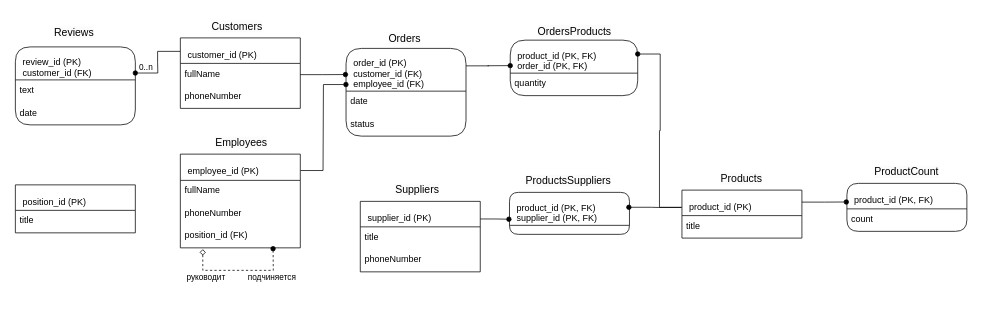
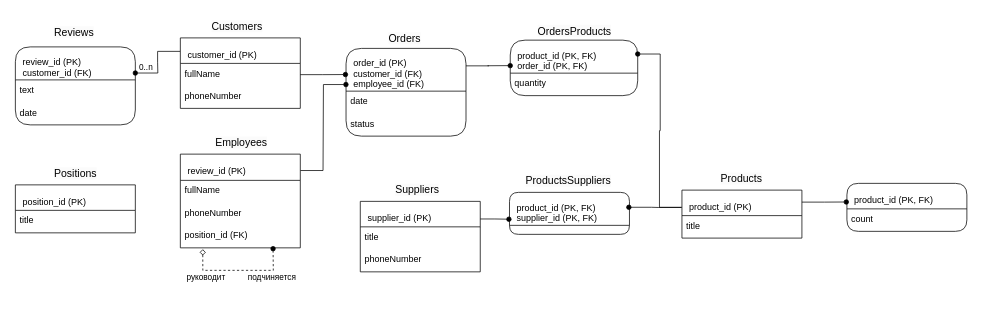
  <mxCell id="0" />
  <mxCell id="1" parent="0" />
  <mxCell id="2" value="product_id (PK)" style="swimlane;fontStyle=0;childLayout=stackLayout;horizontal=1;startSize=34;horizontalStack=0;resizeParent=1;resizeParentMax=0;resizeLast=0;collapsible=1;marginBottom=0;align=left;fontSize=12;rounded=0;spacingTop=10;spacingLeft=8;" parent="1" vertex="1"><mxGeometry x="909" y="253" width="160" height="64" as="geometry" /></mxCell>
  <mxCell id="3" value="title" style="text;strokeColor=none;fillColor=none;spacingLeft=4;spacingRight=4;overflow=hidden;rotatable=0;points=[[0,0.5],[1,0.5]];portConstraint=eastwest;fontSize=12;whiteSpace=wrap;html=1;" parent="2" vertex="1"><mxGeometry y="34" width="160" height="30" as="geometry" /></mxCell>
  <mxCell id="4" value="customer_id (PK)" style="swimlane;fontStyle=0;childLayout=stackLayout;horizontal=1;startSize=34;horizontalStack=0;resizeParent=1;resizeParentMax=0;resizeLast=0;collapsible=1;marginBottom=0;align=left;fontSize=12;rounded=0;spacingTop=10;spacingLeft=8;" parent="1" vertex="1"><mxGeometry x="240" y="50" width="160" height="94" as="geometry" /></mxCell>
  <mxCell id="5" value="fullName&amp;nbsp;" style="text;strokeColor=none;fillColor=none;spacingLeft=4;spacingRight=4;overflow=hidden;rotatable=0;points=[[0,0.5],[1,0.5]];portConstraint=eastwest;fontSize=12;whiteSpace=wrap;html=1;" parent="4" vertex="1"><mxGeometry y="34" width="160" height="30" as="geometry" /></mxCell>
  <mxCell id="6" value="phoneNumber" style="text;strokeColor=none;fillColor=none;spacingLeft=4;spacingRight=4;overflow=hidden;rotatable=0;points=[[0,0.5],[1,0.5]];portConstraint=eastwest;fontSize=12;whiteSpace=wrap;html=1;" parent="4" vertex="1"><mxGeometry y="64" width="160" height="30" as="geometry" /></mxCell>
  <mxCell id="7" value="supplier_id (PK)" style="swimlane;fontStyle=0;childLayout=stackLayout;horizontal=1;startSize=34;horizontalStack=0;resizeParent=1;resizeParentMax=0;resizeLast=0;collapsible=1;marginBottom=0;align=left;fontSize=12;spacingTop=10;spacingLeft=8;" parent="1" vertex="1"><mxGeometry x="480" y="268" width="160" height="94" as="geometry" /></mxCell>
  <mxCell id="8" value="title" style="text;strokeColor=none;fillColor=none;spacingLeft=4;spacingRight=4;overflow=hidden;rotatable=0;points=[[0,0.5],[1,0.5]];portConstraint=eastwest;fontSize=12;whiteSpace=wrap;html=1;" parent="7" vertex="1"><mxGeometry y="34" width="160" height="30" as="geometry" /></mxCell>
  <mxCell id="9" value="phoneNumber" style="text;strokeColor=none;fillColor=none;spacingLeft=4;spacingRight=4;overflow=hidden;rotatable=0;points=[[0,0.5],[1,0.5]];portConstraint=eastwest;fontSize=12;whiteSpace=wrap;html=1;" parent="7" vertex="1"><mxGeometry y="64" width="160" height="30" as="geometry" /></mxCell>
- <mxCell id="10" value="employee_id (PK)" style="swimlane;fontStyle=0;childLayout=stackLayout;horizontal=1;startSize=35;horizontalStack=0;resizeParent=1;resizeParentMax=0;resizeLast=0;collapsible=1;marginBottom=0;align=left;fontSize=12;spacingTop=10;spacingLeft=8;" parent="1" vertex="1"><mxGeometry x="240" y="205" width="160" height="125" as="geometry" /></mxCell>
+ <mxCell id="10" value="review_id (PK)" style="swimlane;fontStyle=0;childLayout=stackLayout;horizontal=1;startSize=35;horizontalStack=0;resizeParent=1;resizeParentMax=0;resizeLast=0;collapsible=1;marginBottom=0;align=left;fontSize=12;spacingTop=10;spacingLeft=8;" parent="1" vertex="1"><mxGeometry x="240" y="205" width="160" height="125" as="geometry" /></mxCell>
  <mxCell id="11" value="fullName" style="text;strokeColor=none;fillColor=none;spacingLeft=4;spacingRight=4;overflow=hidden;rotatable=0;points=[[0,0.5],[1,0.5]];portConstraint=eastwest;fontSize=12;whiteSpace=wrap;html=1;" parent="10" vertex="1"><mxGeometry y="35" width="160" height="30" as="geometry" /></mxCell>
  <mxCell id="12" value="phoneNumber" style="text;strokeColor=none;fillColor=none;spacingLeft=4;spacingRight=4;overflow=hidden;rotatable=0;points=[[0,0.5],[1,0.5]];portConstraint=eastwest;fontSize=12;whiteSpace=wrap;html=1;" parent="10" vertex="1"><mxGeometry y="65" width="160" height="30" as="geometry" /></mxCell>
  <mxCell id="13" value="position_id (FK)" style="text;strokeColor=none;fillColor=none;spacingLeft=4;spacingRight=4;overflow=hidden;rotatable=0;points=[[0,0.5],[1,0.5]];portConstraint=eastwest;fontSize=12;whiteSpace=wrap;html=1;" parent="10" vertex="1"><mxGeometry y="95" width="160" height="30" as="geometry" /></mxCell>
  <mxCell id="14" value="" style="endArrow=oval;html=1;rounded=0;exitX=0.187;exitY=1.059;exitDx=0;exitDy=0;exitPerimeter=0;entryX=0.773;entryY=1.036;entryDx=0;entryDy=0;entryPerimeter=0;startArrow=diamond;startFill=0;endFill=1;dashed=1;" parent="10" source="13" target="13" edge="1"><mxGeometry relative="1" as="geometry"><mxPoint x="32.32" y="176.92" as="sourcePoint" /><mxPoint x="127.36" y="175.54" as="targetPoint" /><Array as="points"><mxPoint x="30" y="155" /><mxPoint x="124" y="155" /></Array></mxGeometry></mxCell>
  <mxCell id="15" value="" style="resizable=0;html=1;whiteSpace=wrap;align=right;verticalAlign=bottom;" parent="14" connectable="0" vertex="1"><mxGeometry x="1" relative="1" as="geometry" /></mxCell>
  <mxCell id="16" value="руководит" style="edgeLabel;html=1;align=center;verticalAlign=middle;resizable=0;points=[];" parent="14" vertex="1" connectable="0"><mxGeometry x="0.243" y="2" relative="1" as="geometry"><mxPoint x="-62" y="11" as="offset" /></mxGeometry></mxCell>
  <mxCell id="17" value="position_id (PK)" style="swimlane;fontStyle=0;childLayout=stackLayout;horizontal=1;startSize=34;horizontalStack=0;resizeParent=1;resizeParentMax=0;resizeLast=0;collapsible=1;marginBottom=0;align=left;fontSize=12;rounded=0;spacingTop=10;spacingLeft=8;" parent="1" vertex="1"><mxGeometry x="20" y="246" width="160" height="64" as="geometry" /></mxCell>
  <mxCell id="18" value="title" style="text;strokeColor=none;fillColor=none;spacingLeft=4;spacingRight=4;overflow=hidden;rotatable=0;points=[[0,0.5],[1,0.5]];portConstraint=eastwest;fontSize=12;whiteSpace=wrap;html=1;" parent="17" vertex="1"><mxGeometry y="34" width="160" height="30" as="geometry" /></mxCell>
  <mxCell id="19" value="product_id (PK, FK)" style="swimlane;fontStyle=0;childLayout=stackLayout;horizontal=1;startSize=34;horizontalStack=0;resizeParent=1;resizeParentMax=0;resizeLast=0;collapsible=1;marginBottom=0;align=left;fontSize=12;rounded=1;spacingTop=10;spacingLeft=8;" parent="1" vertex="1"><mxGeometry x="1129" y="244" width="160" height="64" as="geometry" /></mxCell>
  <mxCell id="20" value="count" style="text;strokeColor=none;fillColor=none;spacingLeft=4;spacingRight=4;overflow=hidden;rotatable=0;points=[[0,0.5],[1,0.5]];portConstraint=eastwest;fontSize=12;whiteSpace=wrap;html=1;" parent="19" vertex="1"><mxGeometry y="34" width="160" height="30" as="geometry" /></mxCell>
  <mxCell id="21" value="product_id (PK, FK)&#10;supplier_id (PK, FK)" style="swimlane;fontStyle=0;childLayout=stackLayout;horizontal=1;startSize=44;horizontalStack=0;resizeParent=1;resizeParentMax=0;resizeLast=0;collapsible=1;marginBottom=0;align=left;fontSize=12;rounded=1;spacingTop=10;spacingLeft=8;" parent="1" vertex="1"><mxGeometry x="679" y="256" width="160" height="56" as="geometry" /></mxCell>
  <mxCell id="22" value="order_id (PK)&#10;customer_id (FK)&#10;employee_id (FK)" style="swimlane;fontStyle=0;childLayout=stackLayout;horizontal=1;startSize=57;horizontalStack=0;resizeParent=1;resizeParentMax=0;resizeLast=0;collapsible=1;marginBottom=0;align=left;fontSize=12;rounded=1;verticalAlign=middle;spacingLeft=8;spacingTop=10;strokeColor=default;arcSize=12;" parent="1" vertex="1"><mxGeometry x="461" y="64" width="160" height="117" as="geometry" /></mxCell>
  <mxCell id="23" value="date" style="text;strokeColor=none;fillColor=none;spacingLeft=4;spacingRight=4;overflow=hidden;rotatable=0;points=[[0,0.5],[1,0.5]];portConstraint=eastwest;fontSize=12;whiteSpace=wrap;html=1;" parent="22" vertex="1"><mxGeometry y="57" width="160" height="30" as="geometry" /></mxCell>
  <mxCell id="24" value="status" style="text;strokeColor=none;fillColor=none;spacingLeft=4;spacingRight=4;overflow=hidden;rotatable=0;points=[[0,0.5],[1,0.5]];portConstraint=eastwest;fontSize=12;whiteSpace=wrap;html=1;" parent="22" vertex="1"><mxGeometry y="87" width="160" height="30" as="geometry" /></mxCell>
  <mxCell id="25" value="product_id (PK, FK)&#10;order_id (PK, FK)" style="swimlane;fontStyle=0;childLayout=stackLayout;horizontal=1;startSize=44;horizontalStack=0;resizeParent=1;resizeParentMax=0;resizeLast=0;collapsible=1;marginBottom=0;align=left;fontSize=12;rounded=1;spacingLeft=8;spacingTop=10;" parent="1" vertex="1"><mxGeometry x="680" y="53" width="170" height="74" as="geometry" /></mxCell>
  <mxCell id="26" value="quantity" style="text;strokeColor=none;fillColor=none;spacingLeft=4;spacingRight=4;overflow=hidden;rotatable=0;points=[[0,0.5],[1,0.5]];portConstraint=eastwest;fontSize=12;whiteSpace=wrap;html=1;" parent="25" vertex="1"><mxGeometry y="44" width="170" height="30" as="geometry" /></mxCell>
  <mxCell id="27" value="review_id (PK)&#10;customer_id (FK)" style="swimlane;fontStyle=0;childLayout=stackLayout;horizontal=1;startSize=44;horizontalStack=0;resizeParent=1;resizeParentMax=0;resizeLast=0;collapsible=1;marginBottom=0;align=left;fontSize=12;rounded=1;spacingLeft=8;spacingTop=10;" parent="1" vertex="1"><mxGeometry x="20" y="62" width="160" height="104" as="geometry" /></mxCell>
  <mxCell id="28" value="text" style="text;strokeColor=none;fillColor=none;spacingLeft=4;spacingRight=4;overflow=hidden;rotatable=0;points=[[0,0.5],[1,0.5]];portConstraint=eastwest;fontSize=12;whiteSpace=wrap;html=1;" parent="27" vertex="1"><mxGeometry y="44" width="160" height="30" as="geometry" /></mxCell>
  <mxCell id="29" value="date" style="text;strokeColor=none;fillColor=none;spacingLeft=4;spacingRight=4;overflow=hidden;rotatable=0;points=[[0,0.5],[1,0.5]];portConstraint=eastwest;fontSize=12;whiteSpace=wrap;html=1;" parent="27" vertex="1"><mxGeometry y="74" width="160" height="30" as="geometry" /></mxCell>
  <mxCell id="30" value="" style="edgeStyle=entityRelationEdgeStyle;fontSize=12;html=1;endArrow=oval;startArrow=none;rounded=0;exitX=1;exitY=0.5;exitDx=0;exitDy=0;entryX=-0.005;entryY=0.298;entryDx=0;entryDy=0;endFill=1;entryPerimeter=0;startFill=0;" parent="1" source="5" target="22" edge="1"><mxGeometry width="100" height="100" relative="1" as="geometry"><mxPoint x="400" y="97" as="sourcePoint" /><mxPoint x="460" y="177" as="targetPoint" /></mxGeometry></mxCell>
  <mxCell id="31" value="" style="edgeStyle=entityRelationEdgeStyle;fontSize=12;html=1;endArrow=oval;startArrow=none;rounded=0;exitX=1.002;exitY=0.175;exitDx=0;exitDy=0;endFill=1;entryX=-0.001;entryY=0.412;entryDx=0;entryDy=0;entryPerimeter=0;exitPerimeter=0;startFill=0;" parent="1" source="10" target="22" edge="1"><mxGeometry width="100" height="100" relative="1" as="geometry"><mxPoint x="400" y="247" as="sourcePoint" /><mxPoint x="460" y="100" as="targetPoint" /><Array as="points"><mxPoint x="440" y="180" /><mxPoint x="440" y="179" /></Array></mxGeometry></mxCell>
  <mxCell id="32" value="" style="edgeStyle=orthogonalEdgeStyle;fontSize=12;html=1;endArrow=oval;startArrow=none;rounded=0;entryX=-0.005;entryY=0.388;entryDx=0;entryDy=0;exitX=1;exitY=0.25;exitDx=0;exitDy=0;entryPerimeter=0;startFill=0;endFill=1;" parent="1" source="2" target="19" edge="1"><mxGeometry width="100" height="100" relative="1" as="geometry"><mxPoint x="1079" y="297" as="sourcePoint" /><mxPoint x="1119" y="297" as="targetPoint" /></mxGeometry></mxCell>
  <mxCell id="33" value="" style="edgeStyle=orthogonalEdgeStyle;fontSize=12;html=1;endArrow=oval;startArrow=none;rounded=0;exitX=1;exitY=0.25;exitDx=0;exitDy=0;entryX=-0.005;entryY=0.639;entryDx=0;entryDy=0;entryPerimeter=0;startFill=0;endFill=1;" parent="1" source="7" target="21" edge="1"><mxGeometry width="100" height="100" relative="1" as="geometry"><mxPoint x="639" y="297" as="sourcePoint" /><mxPoint x="699" y="297" as="targetPoint" /></mxGeometry></mxCell>
  <mxCell id="34" value="" style="edgeStyle=entityRelationEdgeStyle;fontSize=12;html=1;endArrow=oval;startArrow=none;rounded=0;entryX=0.995;entryY=0.355;entryDx=0;entryDy=0;exitX=-0.005;exitY=0.362;exitDx=0;exitDy=0;exitPerimeter=0;entryPerimeter=0;startFill=0;endFill=1;" parent="1" source="2" target="21" edge="1"><mxGeometry width="100" height="100" relative="1" as="geometry"><mxPoint x="919" y="330" as="sourcePoint" /><mxPoint x="859" y="297" as="targetPoint" /></mxGeometry></mxCell>
  <mxCell id="35" value="" style="edgeStyle=entityRelationEdgeStyle;fontSize=12;html=1;endArrow=oval;startArrow=none;rounded=0;entryX=0;entryY=0.459;entryDx=0;entryDy=0;endFill=1;startFill=0;exitX=1;exitY=0.199;exitDx=0;exitDy=0;entryPerimeter=0;exitPerimeter=0;" parent="1" source="22" target="25" edge="1"><mxGeometry width="100" height="100" relative="1" as="geometry"><mxPoint x="620" y="87" as="sourcePoint" /><mxPoint x="680" y="105" as="targetPoint" /></mxGeometry></mxCell>
  <mxCell id="36" value="" style="edgeStyle=entityRelationEdgeStyle;fontSize=12;html=1;endArrow=none;startArrow=oval;rounded=0;endFill=0;startFill=1;exitX=1;exitY=0.25;exitDx=0;exitDy=0;entryX=0;entryY=0.358;entryDx=0;entryDy=0;entryPerimeter=0;" parent="1" source="25" target="2" edge="1"><mxGeometry width="100" height="100" relative="1" as="geometry"><mxPoint x="560" y="296" as="sourcePoint" /><mxPoint x="910" y="240" as="targetPoint" /><Array as="points"><mxPoint x="600" y="221" /><mxPoint x="600" y="191" /></Array></mxGeometry></mxCell>
  <mxCell id="37" value="" style="edgeStyle=entityRelationEdgeStyle;fontSize=12;html=1;endArrow=oval;startArrow=none;rounded=0;exitX=-0.002;exitY=0.191;exitDx=0;exitDy=0;endFill=1;entryX=1;entryY=0.335;entryDx=0;entryDy=0;entryPerimeter=0;exitPerimeter=0;startFill=0;" parent="1" source="4" target="27" edge="1"><mxGeometry width="100" height="100" relative="1" as="geometry"><mxPoint x="240" y="97" as="sourcePoint" /><mxPoint x="200" y="-10" as="targetPoint" /><Array as="points"><mxPoint x="430" y="46" /><mxPoint x="240" y="70" /></Array></mxGeometry></mxCell>
  <mxCell id="38" value="0..n" style="edgeLabel;html=1;align=center;verticalAlign=middle;resizable=0;points=[];" parent="37" vertex="1" connectable="0"><mxGeometry x="0.794" y="-1" relative="1" as="geometry"><mxPoint x="4" y="-7" as="offset" /></mxGeometry></mxCell>
  <mxCell id="39" value="подчиняется" style="edgeLabel;html=1;align=center;verticalAlign=middle;resizable=0;points=[];" parent="1" vertex="1" connectable="0"><mxGeometry x="300.005" y="390" as="geometry"><mxPoint x="61" y="-22" as="offset" /></mxGeometry></mxCell>
  <mxCell id="40" value="&lt;span style=&quot;color: rgb(0, 0, 0); font-family: Helvetica; font-size: 14px; font-style: normal; font-variant-ligatures: normal; font-variant-caps: normal; font-weight: 400; letter-spacing: normal; orphans: 2; text-align: center; text-indent: 0px; text-transform: none; widows: 2; word-spacing: 0px; -webkit-text-stroke-width: 0px; white-space: nowrap; background-color: rgb(251, 251, 251); text-decoration-thickness: initial; text-decoration-style: initial; text-decoration-color: initial; display: inline !important; float: none;&quot;&gt;Orders&lt;/span&gt;" style="text;whiteSpace=wrap;html=1;" parent="1" vertex="1"><mxGeometry x="516" y="36" width="50" height="28" as="geometry" /></mxCell>
  <mxCell id="41" value="&lt;span style=&quot;color: rgb(0, 0, 0); font-family: Helvetica; font-size: 14px; font-style: normal; font-variant-ligatures: normal; font-variant-caps: normal; font-weight: 400; letter-spacing: normal; orphans: 2; text-align: center; text-indent: 0px; text-transform: none; widows: 2; word-spacing: 0px; -webkit-text-stroke-width: 0px; white-space: nowrap; background-color: rgb(251, 251, 251); text-decoration-thickness: initial; text-decoration-style: initial; text-decoration-color: initial; display: inline !important; float: none;&quot;&gt;OrdersProducts&lt;/span&gt;" style="text;whiteSpace=wrap;html=1;" parent="1" vertex="1"><mxGeometry x="715" y="26" width="100" height="30" as="geometry" /></mxCell>
+ <mxCell id="42" value="&lt;span style=&quot;color: rgb(0, 0, 0); font-family: Helvetica; font-size: 14px; font-style: normal; font-variant-ligatures: normal; font-variant-caps: normal; font-weight: 400; letter-spacing: normal; orphans: 2; text-align: center; text-indent: 0px; text-transform: none; widows: 2; word-spacing: 0px; -webkit-text-stroke-width: 0px; white-space: nowrap; background-color: rgb(251, 251, 251); text-decoration-thickness: initial; text-decoration-style: initial; text-decoration-color: initial; display: inline !important; float: none;&quot;&gt;Positions&lt;/span&gt;" style="text;whiteSpace=wrap;html=1;" parent="1" vertex="1"><mxGeometry x="70" y="216" width="60" height="30" as="geometry" /></mxCell>
  <mxCell id="43" value="&lt;span style=&quot;color: rgb(0, 0, 0); font-family: Helvetica; font-size: 14px; font-style: normal; font-variant-ligatures: normal; font-variant-caps: normal; font-weight: 400; letter-spacing: normal; orphans: 2; text-align: center; text-indent: 0px; text-transform: none; widows: 2; word-spacing: 0px; -webkit-text-stroke-width: 0px; white-space: nowrap; background-color: rgb(251, 251, 251); text-decoration-thickness: initial; text-decoration-style: initial; text-decoration-color: initial; display: inline !important; float: none;&quot;&gt;Reviews&lt;/span&gt;" style="text;whiteSpace=wrap;html=1;" parent="1" vertex="1"><mxGeometry x="70" y="28" width="60" height="34" as="geometry" /></mxCell>
- <mxCell id="44" value="&lt;span style=&quot;color: rgb(0, 0, 0); font-family: Helvetica; font-size: 14px; font-style: normal; font-variant-ligatures: normal; font-variant-caps: normal; font-weight: 400; letter-spacing: normal; orphans: 2; text-align: center; text-indent: 0px; text-transform: none; widows: 2; word-spacing: 0px; -webkit-text-stroke-width: 0px; white-space: nowrap; background-color: rgb(251, 251, 251); text-decoration-thickness: initial; text-decoration-style: initial; text-decoration-color: initial; display: inline !important; float: none;&quot;&gt;ProductCount&lt;/span&gt;" style="text;whiteSpace=wrap;html=1;" parent="1" vertex="1"><mxGeometry x="1164" y="214" width="90" height="30" as="geometry" /></mxCell>
  <mxCell id="45" value="&lt;span style=&quot;color: rgb(0, 0, 0); font-family: Helvetica; font-size: 14px; font-style: normal; font-variant-ligatures: normal; font-variant-caps: normal; font-weight: 400; letter-spacing: normal; orphans: 2; text-align: center; text-indent: 0px; text-transform: none; widows: 2; word-spacing: 0px; -webkit-text-stroke-width: 0px; white-space: nowrap; background-color: rgb(251, 251, 251); text-decoration-thickness: initial; text-decoration-style: initial; text-decoration-color: initial; display: inline !important; float: none;&quot;&gt;Products&lt;/span&gt;" style="text;whiteSpace=wrap;html=1;" parent="1" vertex="1"><mxGeometry x="959" y="223" width="60" height="30" as="geometry" /></mxCell>
  <mxCell id="46" value="&lt;span style=&quot;color: rgb(0, 0, 0); font-family: Helvetica; font-size: 14px; font-style: normal; font-variant-ligatures: normal; font-variant-caps: normal; font-weight: 400; letter-spacing: normal; orphans: 2; text-align: center; text-indent: 0px; text-transform: none; widows: 2; word-spacing: 0px; -webkit-text-stroke-width: 0px; white-space: nowrap; background-color: rgb(251, 251, 251); text-decoration-thickness: initial; text-decoration-style: initial; text-decoration-color: initial; display: inline !important; float: none;&quot;&gt;ProductsSuppliers&lt;/span&gt;" style="text;whiteSpace=wrap;html=1;" parent="1" vertex="1"><mxGeometry x="699" y="226" width="120" height="30" as="geometry" /></mxCell>
  <mxCell id="47" value="&lt;span style=&quot;color: rgb(0, 0, 0); font-family: Helvetica; font-size: 14px; font-style: normal; font-variant-ligatures: normal; font-variant-caps: normal; font-weight: 400; letter-spacing: normal; orphans: 2; text-align: center; text-indent: 0px; text-transform: none; widows: 2; word-spacing: 0px; -webkit-text-stroke-width: 0px; white-space: nowrap; background-color: rgb(251, 251, 251); text-decoration-thickness: initial; text-decoration-style: initial; text-decoration-color: initial; display: inline !important; float: none;&quot;&gt;Suppliers&lt;/span&gt;" style="text;whiteSpace=wrap;html=1;" parent="1" vertex="1"><mxGeometry x="525" y="238" width="70" height="30" as="geometry" /></mxCell>
  <mxCell id="48" value="&lt;span style=&quot;color: rgb(0, 0, 0); font-family: Helvetica; font-size: 14px; font-style: normal; font-variant-ligatures: normal; font-variant-caps: normal; font-weight: 400; letter-spacing: normal; orphans: 2; text-align: center; text-indent: 0px; text-transform: none; widows: 2; word-spacing: 0px; -webkit-text-stroke-width: 0px; white-space: nowrap; background-color: rgb(251, 251, 251); text-decoration-thickness: initial; text-decoration-style: initial; text-decoration-color: initial; display: inline !important; float: none;&quot;&gt;Customers&lt;/span&gt;" style="text;whiteSpace=wrap;html=1;" parent="1" vertex="1"><mxGeometry x="280" y="20" width="70" height="30" as="geometry" /></mxCell>
  <mxCell id="49" value="&lt;span style=&quot;color: rgb(0, 0, 0); font-family: Helvetica; font-size: 14px; font-style: normal; font-variant-ligatures: normal; font-variant-caps: normal; font-weight: 400; letter-spacing: normal; orphans: 2; text-align: center; text-indent: 0px; text-transform: none; widows: 2; word-spacing: 0px; -webkit-text-stroke-width: 0px; white-space: nowrap; background-color: rgb(251, 251, 251); text-decoration-thickness: initial; text-decoration-style: initial; text-decoration-color: initial; display: inline !important; float: none;&quot;&gt;Employees&lt;/span&gt;" style="text;whiteSpace=wrap;html=1;" parent="1" vertex="1"><mxGeometry x="285" y="175" width="70" height="30" as="geometry" /></mxCell>
